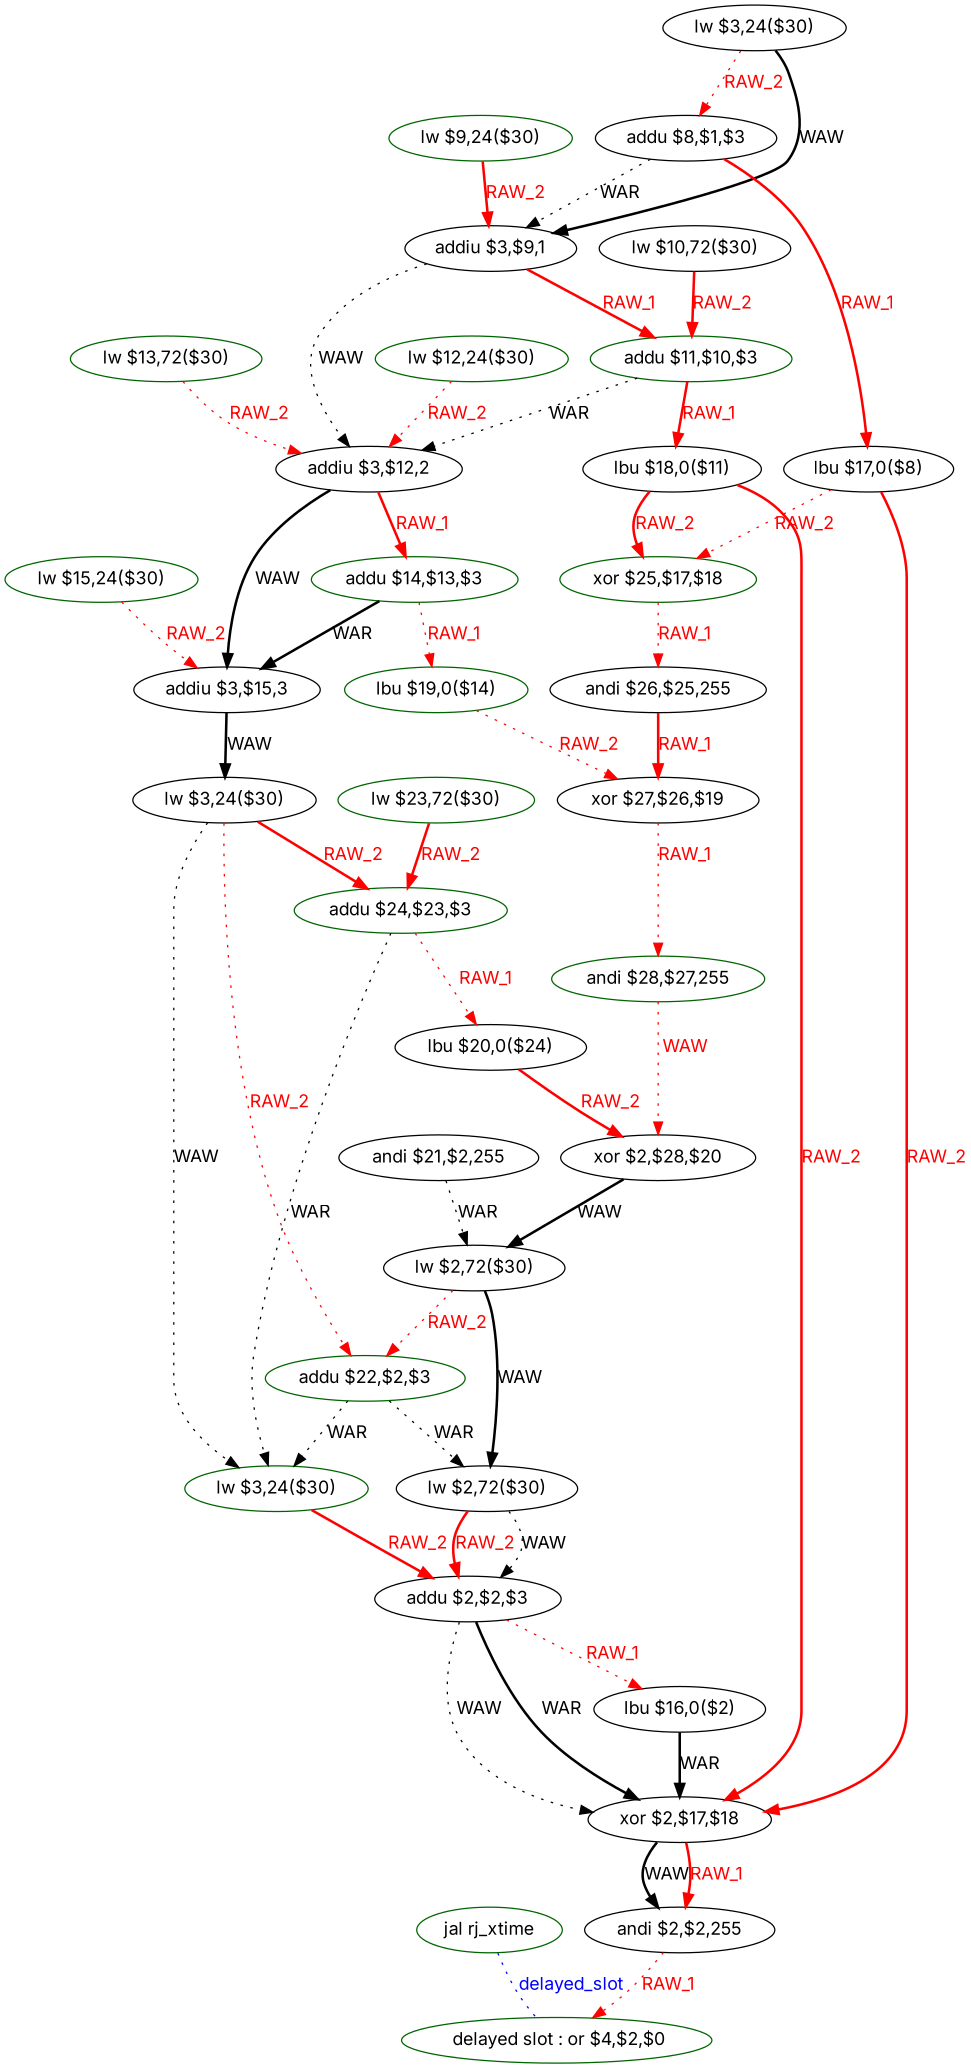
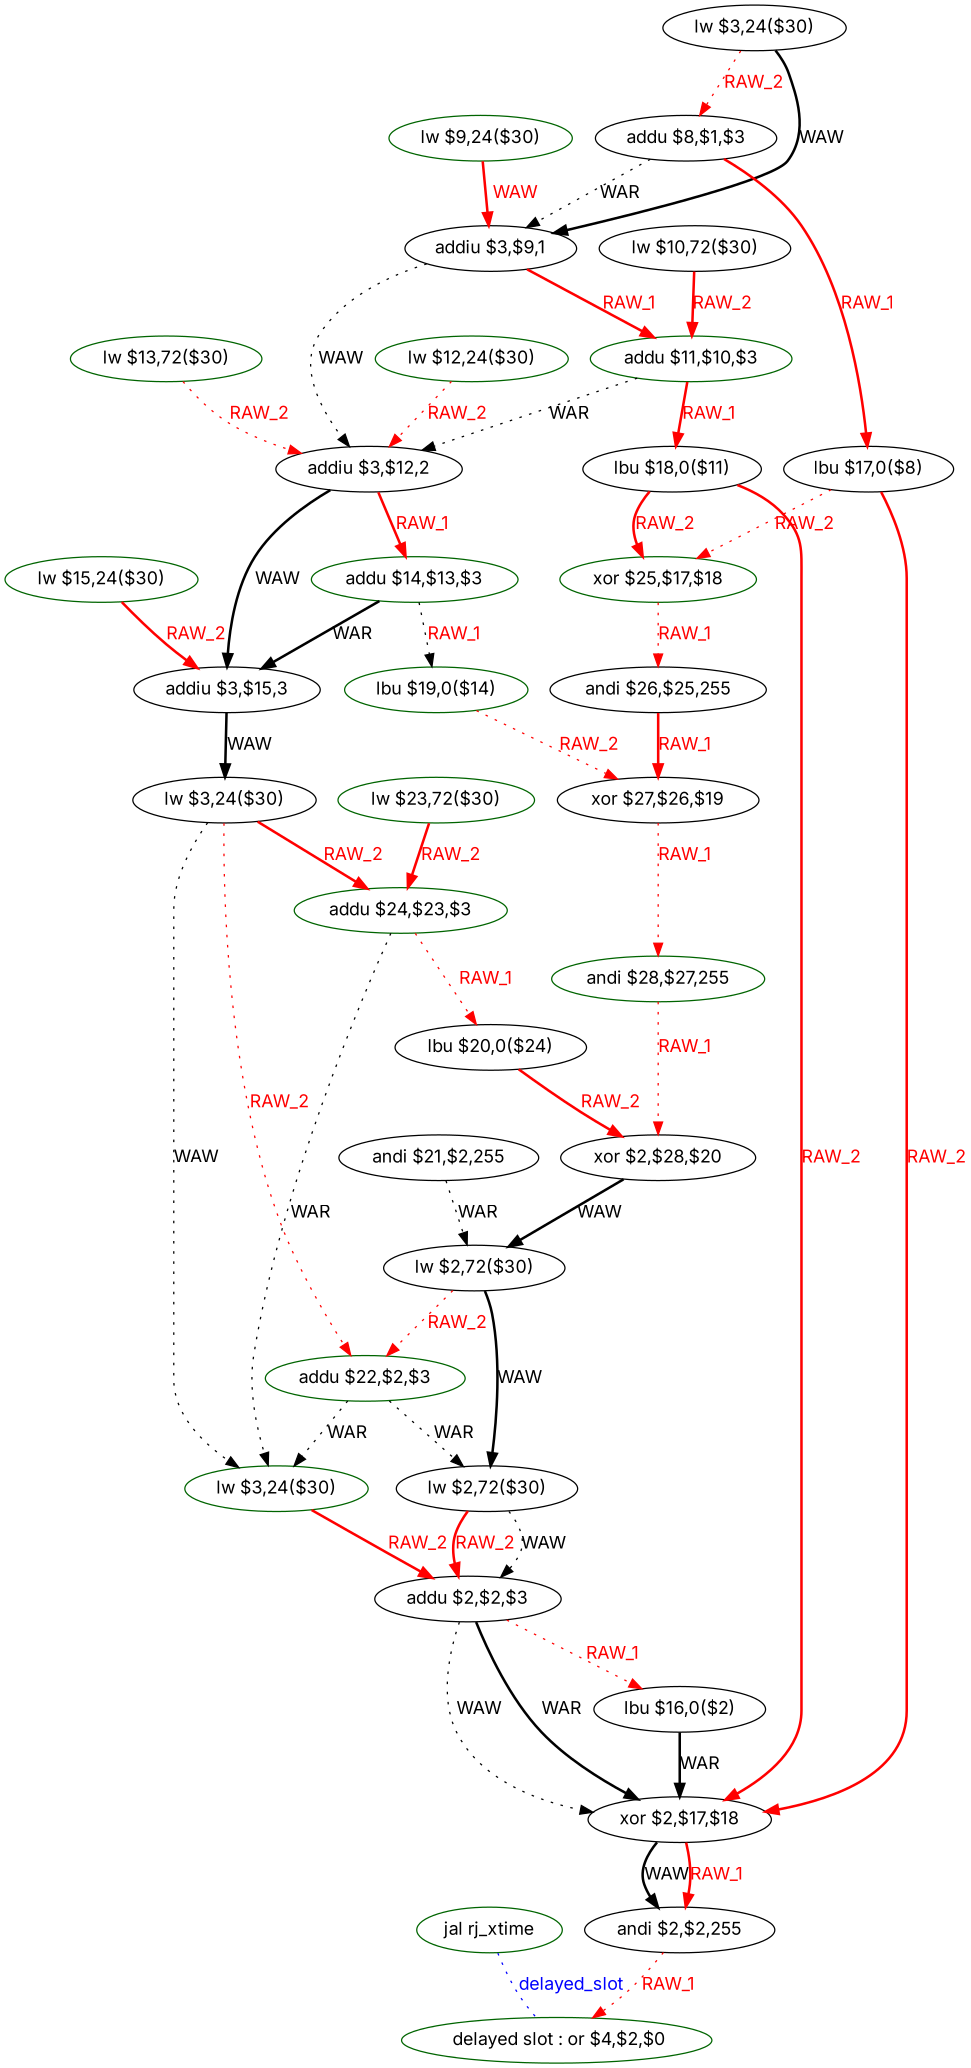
  digraph {
    fontname=Inter
    node [color=black fontname=Inter shape=ellipse]
    edge [color=red fontcolor=red fontname=Inter style=bold]
    n1 [color=darkgreen label=" delayed slot : or $4,$2,$0"]
    n2 [color=darkgreen label="jal rj_xtime"]
    n3 [label="lw $3,24($30)"]
    n4 [label="addu $8,$1,$3"]
    n5 [label="addiu $3,$9,1"]
    n6 [label="lbu $17,0($8)"]
    n7 [color=darkgreen label="addu $11,$10,$3"]
    n8 [label="addiu $3,$12,2"]
    n9 [color=darkgreen label="xor $25,$17,$18"]
    n10 [label="xor $2,$17,$18"]
    n11 [label="lbu $18,0($11)"]
    n12 [color=darkgreen label="addu $14,$13,$3"]
    n13 [label="addiu $3,$15,3"]
    n14 [label="andi $26,$25,255"]
    n15 [label="andi $2,$2,255"]
    n16 [label="xor $27,$26,$19"]
    n17 [color=darkgreen label="andi $28,$27,255"]
    n18 [label="xor $2,$28,$20"]
    n19 [label="lw $2,72($30)"]
    n20 [label="andi $21,$2,255"]
    n21 [color=darkgreen label="addu $22,$2,$3"]
    n22 [label="lw $2,72($30)"]
    n23 [color=darkgreen label="lw $3,24($30)"]
    n24 [label="addu $2,$2,$3"]
    n25 [label="lbu $16,0($2)"]
    n26 [color=darkgreen label="lbu $19,0($14)"]
    n27 [label="lw $3,24($30)"]
    n28 [color=darkgreen label="addu $24,$23,$3"]
    n29 [label="lbu $20,0($24)"]
    n30 [color=darkgreen label="lw $9,24($30)"]
    n31 [label="lw $10,72($30)"]
    n32 [color=darkgreen label="lw $12,24($30)"]
    n33 [color=darkgreen label="lw $13,72($30)"]
    n34 [color=darkgreen label="lw $15,24($30)"]
    n35 [color=darkgreen label="lw $23,72($30)"]
    n2 -> n1 [color=blue dir=none fontcolor=blue label=delayed_slot style=dotted]
    n3 -> n4 [label=RAW_2 style=dotted]
    n3 -> n5 [label=WAW color="" fontcolor=""]
    n4 -> n5 [label=WAR style=dotted color="" fontcolor=""]
    n4 -> n6 [label=RAW_1]
    n5 -> n7 [label=RAW_1]
    n5 -> n8 [label=WAW style=dotted color="" fontcolor=""]
    n6 -> n9 [label=RAW_2 style=dotted]
    n6 -> n10 [label=RAW_2]
    n7 -> n8 [label=WAR style=dotted color="" fontcolor=""]
    n7 -> n11 [label=RAW_1]
    n8 -> n12 [label=RAW_1]
    n8 -> n13 [label=WAW color="" fontcolor=""]
    n9 -> n14 [label=RAW_1 style=dotted]
    n10 -> n15 [label=WAW color="" fontcolor=""]
    n10 -> n15 [label=RAW_1]
    n11 -> n9 [label=RAW_2]
    n11 -> n10 [label=RAW_2]
    n12 -> n13 [label=WAR color="" fontcolor=""]
-   n12 -> n26 [label=RAW_1 style=dotted]
+   n12 -> n26 [color=black label=RAW_1 style=dotted]
    n13 -> n27 [label=WAW color="" fontcolor=""]
    n14 -> n16 [label=RAW_1]
    n15 -> n1 [label=RAW_1 style=dotted]
    n16 -> n17 [label=RAW_1 style=dotted]
-   n17 -> n18 [label=WAW style=dotted]
+   n17 -> n18 [label=RAW_1 style=dotted]
    n18 -> n19 [label=WAW color="" fontcolor=""]
    n19 -> n21 [label=RAW_2 style=dotted]
    n19 -> n22 [label=WAW color="" fontcolor=""]
    n20 -> n19 [label=WAR style=dotted color="" fontcolor=""]
    n21 -> n22 [label=WAR style=dotted color="" fontcolor=""]
    n21 -> n23 [label=WAR style=dotted color="" fontcolor=""]
    n22 -> n24 [label=WAW style=dotted color="" fontcolor=""]
    n22 -> n24 [label=RAW_2]
    n23 -> n24 [label=RAW_2]
    n24 -> n10 [label=WAW style=dotted color="" fontcolor=""]
    n24 -> n10 [label=WAR color="" fontcolor=""]
    n24 -> n25 [label=RAW_1 style=dotted]
    n25 -> n10 [label=WAR color="" fontcolor=""]
    n26 -> n16 [label=RAW_2 style=dotted]
    n27 -> n21 [label=RAW_2 style=dotted]
    n27 -> n23 [label=WAW style=dotted color="" fontcolor=""]
    n27 -> n28 [label=RAW_2]
    n28 -> n23 [label=WAR style=dotted color="" fontcolor=""]
    n28 -> n29 [label=RAW_1 style=dotted]
    n29 -> n18 [label=RAW_2]
-   n30 -> n5 [label=RAW_2]
+   n30 -> n5 [label=WAW]
    n31 -> n7 [label=RAW_2]
    n32 -> n8 [label=RAW_2 style=dotted]
    n33 -> n8 [label=RAW_2 style=dotted]
-   n34 -> n13 [label=RAW_2 style=dotted]
+   n34 -> n13 [label=RAW_2]
    n35 -> n28 [label=RAW_2]
  }
